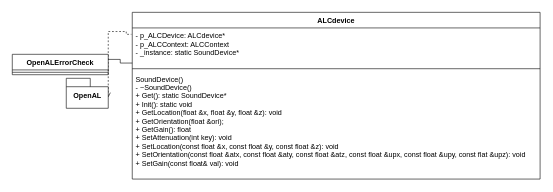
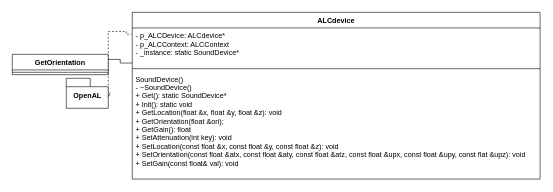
  <mxCell id="0" />
  <mxCell id="1" parent="0" />
  <mxCell id="2" value="ALCdevice" style="swimlane;fontStyle=1;align=center;verticalAlign=top;childLayout=stackLayout;horizontal=1;startSize=26;horizontalStack=0;resizeParent=1;resizeParentMax=0;resizeLast=0;collapsible=1;marginBottom=0;" parent="1" vertex="1"><mxGeometry x="220" y="20" width="680" height="278" as="geometry" /></mxCell>
  <mxCell id="3" value="- p_ALCDevice: ALCdevice*&#10;- p_ALCContext: ALCContext&#10;- _instance: static SoundDevice*&#10;&#10;" style="text;strokeColor=none;fillColor=none;align=left;verticalAlign=top;spacingLeft=4;spacingRight=4;overflow=hidden;rotatable=0;points=[[0,0.5],[1,0.5]];portConstraint=eastwest;fontStyle=0" parent="2" vertex="1"><mxGeometry y="26" width="680" height="64" as="geometry" /></mxCell>
  <mxCell id="4" value="" style="line;strokeWidth=1;fillColor=none;align=left;verticalAlign=middle;spacingTop=-1;spacingLeft=3;spacingRight=3;rotatable=0;labelPosition=right;points=[];portConstraint=eastwest;" parent="2" vertex="1"><mxGeometry y="90" width="680" height="8" as="geometry" /></mxCell>
  <mxCell id="5" value="SoundDevice()&#10;- ~SoundDevice()&#10;+ Get(): static SoundDevice*&#10;+ Init(): static void&#10;+ GetLocation(float &amp;x, float &amp;y, float &amp;z): void&#10;+ GetOrientation(float &amp;ori);&#10;+ GetGain(): float&#10;+ SetAttenuation(int key): void&#10;+ SetLocation(const float &amp;x, const float &amp;y, const float &amp;z): void&#10;+ SetOrientation(const float &amp;atx, const float &amp;aty, const float &amp;atz, const float &amp;upx, const float &amp;upy, const flat &amp;upz): void&#10;+ SetGain(const float&amp; val): void" style="text;strokeColor=none;fillColor=none;align=left;verticalAlign=top;spacingLeft=4;spacingRight=4;overflow=hidden;rotatable=0;points=[[0,0.5],[1,0.5]];portConstraint=eastwest;fontStyle=0" parent="2" vertex="1"><mxGeometry y="98" width="680" height="180" as="geometry" /></mxCell>
  <mxCell id="6" style="edgeStyle=orthogonalEdgeStyle;rounded=0;orthogonalLoop=1;jettySize=auto;html=1;exitX=0;exitY=0;exitDx=70;exitDy=32;exitPerimeter=0;entryX=-0.002;entryY=0.167;entryDx=0;entryDy=0;entryPerimeter=0;endArrow=none;endFill=0;dashed=1;startArrow=open;startFill=0;" parent="1" source="7" target="3" edge="1"><mxGeometry relative="1" as="geometry"><Array as="points"><mxPoint x="210" y="52" /><mxPoint x="210" y="57" /></Array></mxGeometry></mxCell>
  <mxCell id="7" value="OpenAL" style="shape=folder;fontStyle=1;spacingTop=10;tabWidth=40;tabHeight=14;tabPosition=left;html=1;" parent="1" vertex="1"><mxGeometry x="110" y="130" width="70" height="50" as="geometry" /></mxCell>
- <mxCell id="8" value="OpenALErrorCheck" style="swimlane;fontStyle=1;align=center;verticalAlign=top;childLayout=stackLayout;horizontal=1;startSize=26;horizontalStack=0;resizeParent=1;resizeParentMax=0;resizeLast=0;collapsible=1;marginBottom=0;" parent="1" vertex="1"><mxGeometry x="20" y="90" width="160" height="34" as="geometry" /></mxCell>
+ <mxCell id="8" value="GetOrientation" style="swimlane;fontStyle=1;align=center;verticalAlign=top;childLayout=stackLayout;horizontal=1;startSize=26;horizontalStack=0;resizeParent=1;resizeParentMax=0;resizeLast=0;collapsible=1;marginBottom=0;" parent="1" vertex="1"><mxGeometry x="20" y="90" width="160" height="34" as="geometry" /></mxCell>
  <mxCell id="9" value="" style="line;strokeWidth=1;fillColor=none;align=left;verticalAlign=middle;spacingTop=-1;spacingLeft=3;spacingRight=3;rotatable=0;labelPosition=right;points=[];portConstraint=eastwest;" parent="8" vertex="1"><mxGeometry y="26" width="160" height="8" as="geometry" /></mxCell>
  <mxCell id="10" style="edgeStyle=orthogonalEdgeStyle;rounded=0;orthogonalLoop=1;jettySize=auto;html=1;exitX=1;exitY=0.25;exitDx=0;exitDy=0;entryX=0;entryY=0.915;entryDx=0;entryDy=0;entryPerimeter=0;endArrow=none;endFill=0;" parent="1" source="8" target="3" edge="1"><mxGeometry relative="1" as="geometry"><mxPoint x="58.82" y="649" as="sourcePoint" /><mxPoint x="220.005" y="529.078" as="targetPoint" /><Array as="points"><mxPoint x="180" y="98" /><mxPoint x="200" y="98" /><mxPoint x="200" y="105" /></Array></mxGeometry></mxCell>
